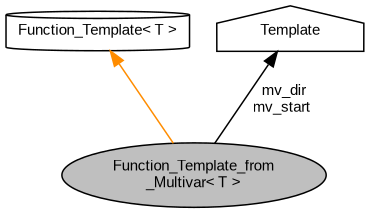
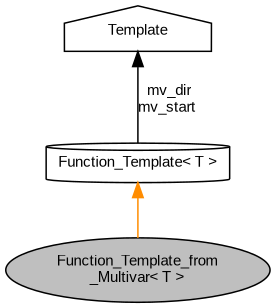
  digraph {
    fontname="Liberation Sans"
    node [color=black fillcolor=white fontname="Liberation Sans" fontsize=10 style=filled]
    edge [dir=back fontname="Liberation Sans" fontsize=10 labelfontname=Helvetica labelfontsize=10 style=solid]
    n1 [fillcolor=grey75 fontcolor=black height=0.2 label="Function_Template_from\l_Multivar\< T \>" shape=ellipse width=0.4]
    n2 [height=0.2 label="Function_Template\< T \>" shape=cylinder width=0.4]
    n3 [height=0.2 label=Template shape=house width=0.4]
    n2 -> n1 [color=darkorange]
-   n3 -> n1 [color=black label=" mv_dir\nmv_start"]
+   n3 -> n2 [color=black label=" mv_dir\nmv_start"]
  }
